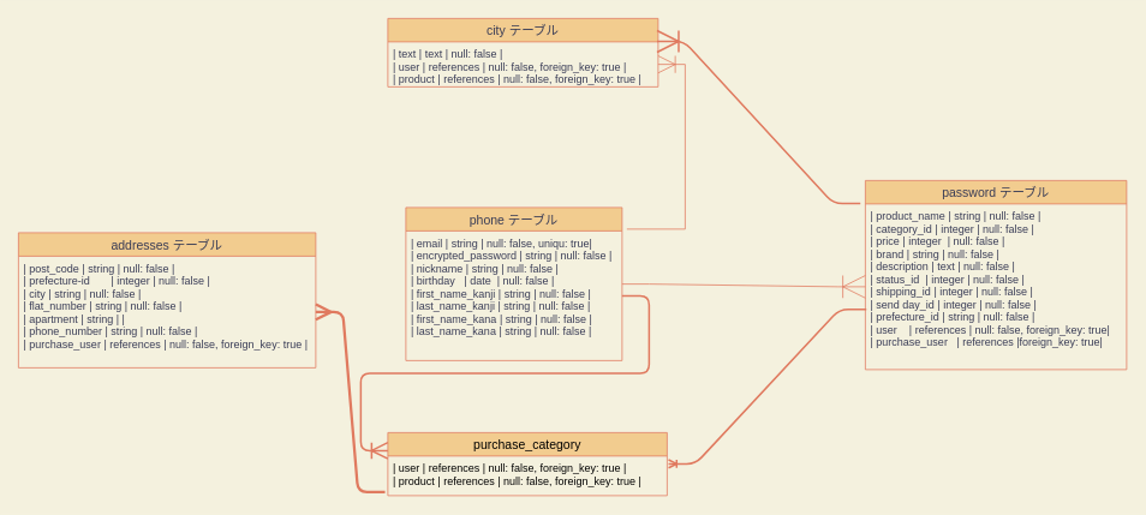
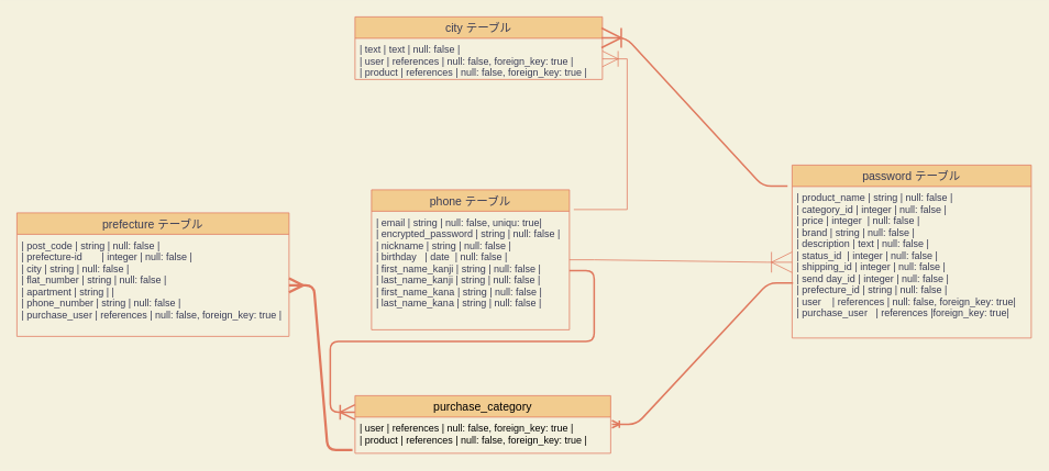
  <mxCell id="0" />
  <mxCell id="1" parent="0" />
  <mxCell id="2" value="password テーブル" style="swimlane;fontStyle=0;childLayout=stackLayout;horizontal=1;startSize=26;horizontalStack=0;resizeParent=1;resizeParentMax=0;resizeLast=0;collapsible=1;marginBottom=0;align=center;fontSize=14;fillColor=#F2CC8F;strokeColor=#E07A5F;fontColor=#393C56;" parent="1" vertex="1"><mxGeometry x="960" y="200" width="290" height="210" as="geometry" /></mxCell>
  <mxCell id="3" value="| product_name    | string | null: false                   |&#10;| category_id | integer | null: false                   |&#10;| price           | integer  | null: false                   |&#10;| brand           | string     | null: false                   |&#10;| description     | text       | null: false                   |&#10;| status_id  | integer | null: false                   |&#10;| shipping_id | integer | null: false                   |&#10;| send day_id | integer | null: false                   |&#10;| prefecture_id | string     | null: false                   |&#10;| user    | references | null: false, foreign_key: true|&#10;| purchase_user   | references |foreign_key: true|&#10;" style="text;strokeColor=none;fillColor=none;spacingLeft=4;spacingRight=4;overflow=hidden;rotatable=0;points=[[0,0.5],[1,0.5]];portConstraint=eastwest;fontSize=12;fontColor=#393C56;" parent="2" vertex="1"><mxGeometry y="26" width="290" height="184" as="geometry" /></mxCell>
  <mxCell id="4" value="city テーブル" style="swimlane;fontStyle=0;childLayout=stackLayout;horizontal=1;startSize=26;horizontalStack=0;resizeParent=1;resizeParentMax=0;resizeLast=0;collapsible=1;marginBottom=0;align=center;fontSize=14;fillColor=#F2CC8F;strokeColor=#E07A5F;fontColor=#393C56;" parent="1" vertex="1"><mxGeometry x="430" y="20" width="300" height="76" as="geometry" /></mxCell>
  <mxCell id="5" value="| text          | text       | null: false                    |&#10;| user          | references | null: false, foreign_key: true |&#10;| product       | references | null: false, foreign_key: true |" style="text;strokeColor=none;fillColor=none;spacingLeft=4;spacingRight=4;overflow=hidden;rotatable=0;points=[[0,0.5],[1,0.5]];portConstraint=eastwest;fontSize=12;fontColor=#393C56;" parent="4" vertex="1"><mxGeometry y="26" width="300" height="50" as="geometry" /></mxCell>
- <mxCell id="6" value="addresses テーブル" style="swimlane;fontStyle=0;childLayout=stackLayout;horizontal=1;startSize=26;horizontalStack=0;resizeParent=1;resizeParentMax=0;resizeLast=0;collapsible=1;marginBottom=0;align=center;fontSize=14;fillColor=#F2CC8F;strokeColor=#E07A5F;fontColor=#393C56;" parent="1" vertex="1"><mxGeometry x="20" y="258" width="330" height="150" as="geometry" /></mxCell>
+ <mxCell id="6" value="prefecture テーブル" style="swimlane;fontStyle=0;childLayout=stackLayout;horizontal=1;startSize=26;horizontalStack=0;resizeParent=1;resizeParentMax=0;resizeLast=0;collapsible=1;marginBottom=0;align=center;fontSize=14;fillColor=#F2CC8F;strokeColor=#E07A5F;fontColor=#393C56;" parent="1" vertex="1"><mxGeometry x="20" y="258" width="330" height="150" as="geometry" /></mxCell>
  <mxCell id="7" value="| post_code        | string | null: false                    |&#10;| prefecture-id       | integer | null: false                    |&#10;| city             | string     | null: false                    | &#10;| flat_number      | string | null: false                    | &#10;| apartment        | string     |                                |&#10;| phone_number     | string | null: false                    |&#10;| purchase_user             | references | null: false, foreign_key: true |" style="text;strokeColor=none;fillColor=none;spacingLeft=4;spacingRight=4;overflow=hidden;rotatable=0;points=[[0,0.5],[1,0.5]];portConstraint=eastwest;fontSize=12;fontColor=#393C56;" parent="6" vertex="1"><mxGeometry y="26" width="330" height="124" as="geometry" /></mxCell>
  <mxCell id="8" value="" style="edgeStyle=entityRelationEdgeStyle;fontSize=12;html=1;endArrow=ERoneToMany;entryX=0;entryY=0.5;entryDx=0;entryDy=0;rounded=0;strokeColor=#E07A5F;fontColor=#393C56;labelBackgroundColor=#F4F1DE;endSize=23;" parent="1" source="10" target="3" edge="1"><mxGeometry width="100" height="100" relative="1" as="geometry"><mxPoint x="620" y="351" as="sourcePoint" /><mxPoint x="570" y="310" as="targetPoint" /></mxGeometry></mxCell>
  <mxCell id="9" value="" style="edgeStyle=entityRelationEdgeStyle;fontSize=12;html=1;endArrow=ERoneToMany;rounded=0;exitX=1.022;exitY=-0.014;exitDx=0;exitDy=0;exitPerimeter=0;strokeColor=#E07A5F;fontColor=#393C56;labelBackgroundColor=#F4F1DE;endSize=17;" parent="1" source="11" target="5" edge="1"><mxGeometry width="100" height="100" relative="1" as="geometry"><mxPoint x="370" y="150" as="sourcePoint" /><mxPoint x="770" y="120" as="targetPoint" /></mxGeometry></mxCell>
  <mxCell id="10" value="phone テーブル" style="swimlane;fontStyle=0;childLayout=stackLayout;horizontal=1;startSize=26;horizontalStack=0;resizeParent=1;resizeParentMax=0;resizeLast=0;collapsible=1;marginBottom=0;align=center;fontSize=14;fillColor=#F2CC8F;strokeColor=#E07A5F;fontColor=#393C56;" parent="1" vertex="1"><mxGeometry x="450" y="230" width="240" height="170" as="geometry" /></mxCell>
  <mxCell id="11" value="| email            | string  | null: false, uniqu: true|&#10;| encrypted_password | string  | null: false |&#10;| nickname         | string  | null: false |&#10;| birthday   | date  | null: false |&#10;| first_name_kanji | string  | null: false |&#10;| last_name_kanji  | string  | null: false |&#10;| first_name_kana  | string  | null: false |&#10;| last_name_kana   | string  | null: false |&#10;" style="text;strokeColor=none;fillColor=none;spacingLeft=4;spacingRight=4;overflow=hidden;rotatable=0;points=[[0,0.5],[1,0.5]];portConstraint=eastwest;fontSize=12;fontColor=#393C56;" parent="10" vertex="1"><mxGeometry y="26" width="240" height="144" as="geometry" /></mxCell>
  <mxCell id="12" value="purchase_category" style="swimlane;fontStyle=0;childLayout=stackLayout;horizontal=1;startSize=26;horizontalStack=0;resizeParent=1;resizeParentMax=0;resizeLast=0;collapsible=1;marginBottom=0;align=center;fontSize=14;rounded=0;sketch=0;strokeColor=#E07A5F;fillColor=#F2CC8F;fontColor=#000000;" vertex="1" parent="1"><mxGeometry x="430" y="480" width="310" height="70" as="geometry" /></mxCell>
  <mxCell id="13" value="| user             | references | null: false, foreign_key: true |&#10;| product          | references | null: false, foreign_key: true |" style="text;strokeColor=none;fillColor=none;spacingLeft=4;spacingRight=4;overflow=hidden;rotatable=0;points=[[0,0.5],[1,0.5]];portConstraint=eastwest;fontSize=12;fontColor=#000000;" vertex="1" parent="12"><mxGeometry y="26" width="310" height="44" as="geometry" /></mxCell>
  <mxCell id="14" value="" style="edgeStyle=entityRelationEdgeStyle;fontSize=12;html=1;endArrow=ERoneToMany;strokeColor=#E07A5F;strokeWidth=2;fillColor=#F2CC8F;entryX=0.996;entryY=-0.009;entryDx=0;entryDy=0;entryPerimeter=0;exitX=-0.019;exitY=-0.002;exitDx=0;exitDy=0;exitPerimeter=0;endSize=21;" edge="1" parent="1" source="3" target="5"><mxGeometry width="100" height="100" relative="1" as="geometry"><mxPoint x="1110" y="190" as="sourcePoint" /><mxPoint x="820" y="20" as="targetPoint" /></mxGeometry></mxCell>
  <mxCell id="15" value="" style="edgeStyle=entityRelationEdgeStyle;fontSize=12;html=1;endArrow=ERoneToMany;strokeColor=#E07A5F;strokeWidth=2;fillColor=#F2CC8F;endSize=15;" edge="1" parent="1" source="11"><mxGeometry width="100" height="100" relative="1" as="geometry"><mxPoint x="490" y="460" as="sourcePoint" /><mxPoint x="430" y="500" as="targetPoint" /></mxGeometry></mxCell>
  <mxCell id="16" value="" style="edgeStyle=entityRelationEdgeStyle;fontSize=12;html=1;endArrow=ERoneToMany;strokeColor=#E07A5F;strokeWidth=2;fillColor=#F2CC8F;entryX=1.005;entryY=0.197;entryDx=0;entryDy=0;entryPerimeter=0;exitX=0.004;exitY=0.636;exitDx=0;exitDy=0;exitPerimeter=0;" edge="1" parent="1" source="3" target="13"><mxGeometry width="100" height="100" relative="1" as="geometry"><mxPoint x="490" y="580" as="sourcePoint" /><mxPoint x="590" y="480" as="targetPoint" /></mxGeometry></mxCell>
  <mxCell id="17" value="" style="edgeStyle=entityRelationEdgeStyle;fontSize=12;html=1;endArrow=ERmany;strokeColor=#E07A5F;strokeWidth=3;fillColor=#F2CC8F;exitX=-0.01;exitY=0.909;exitDx=0;exitDy=0;exitPerimeter=0;endSize=13;" edge="1" parent="1" source="13" target="7"><mxGeometry width="100" height="100" relative="1" as="geometry"><mxPoint x="200" y="550" as="sourcePoint" /><mxPoint x="300" y="450" as="targetPoint" /></mxGeometry></mxCell>
